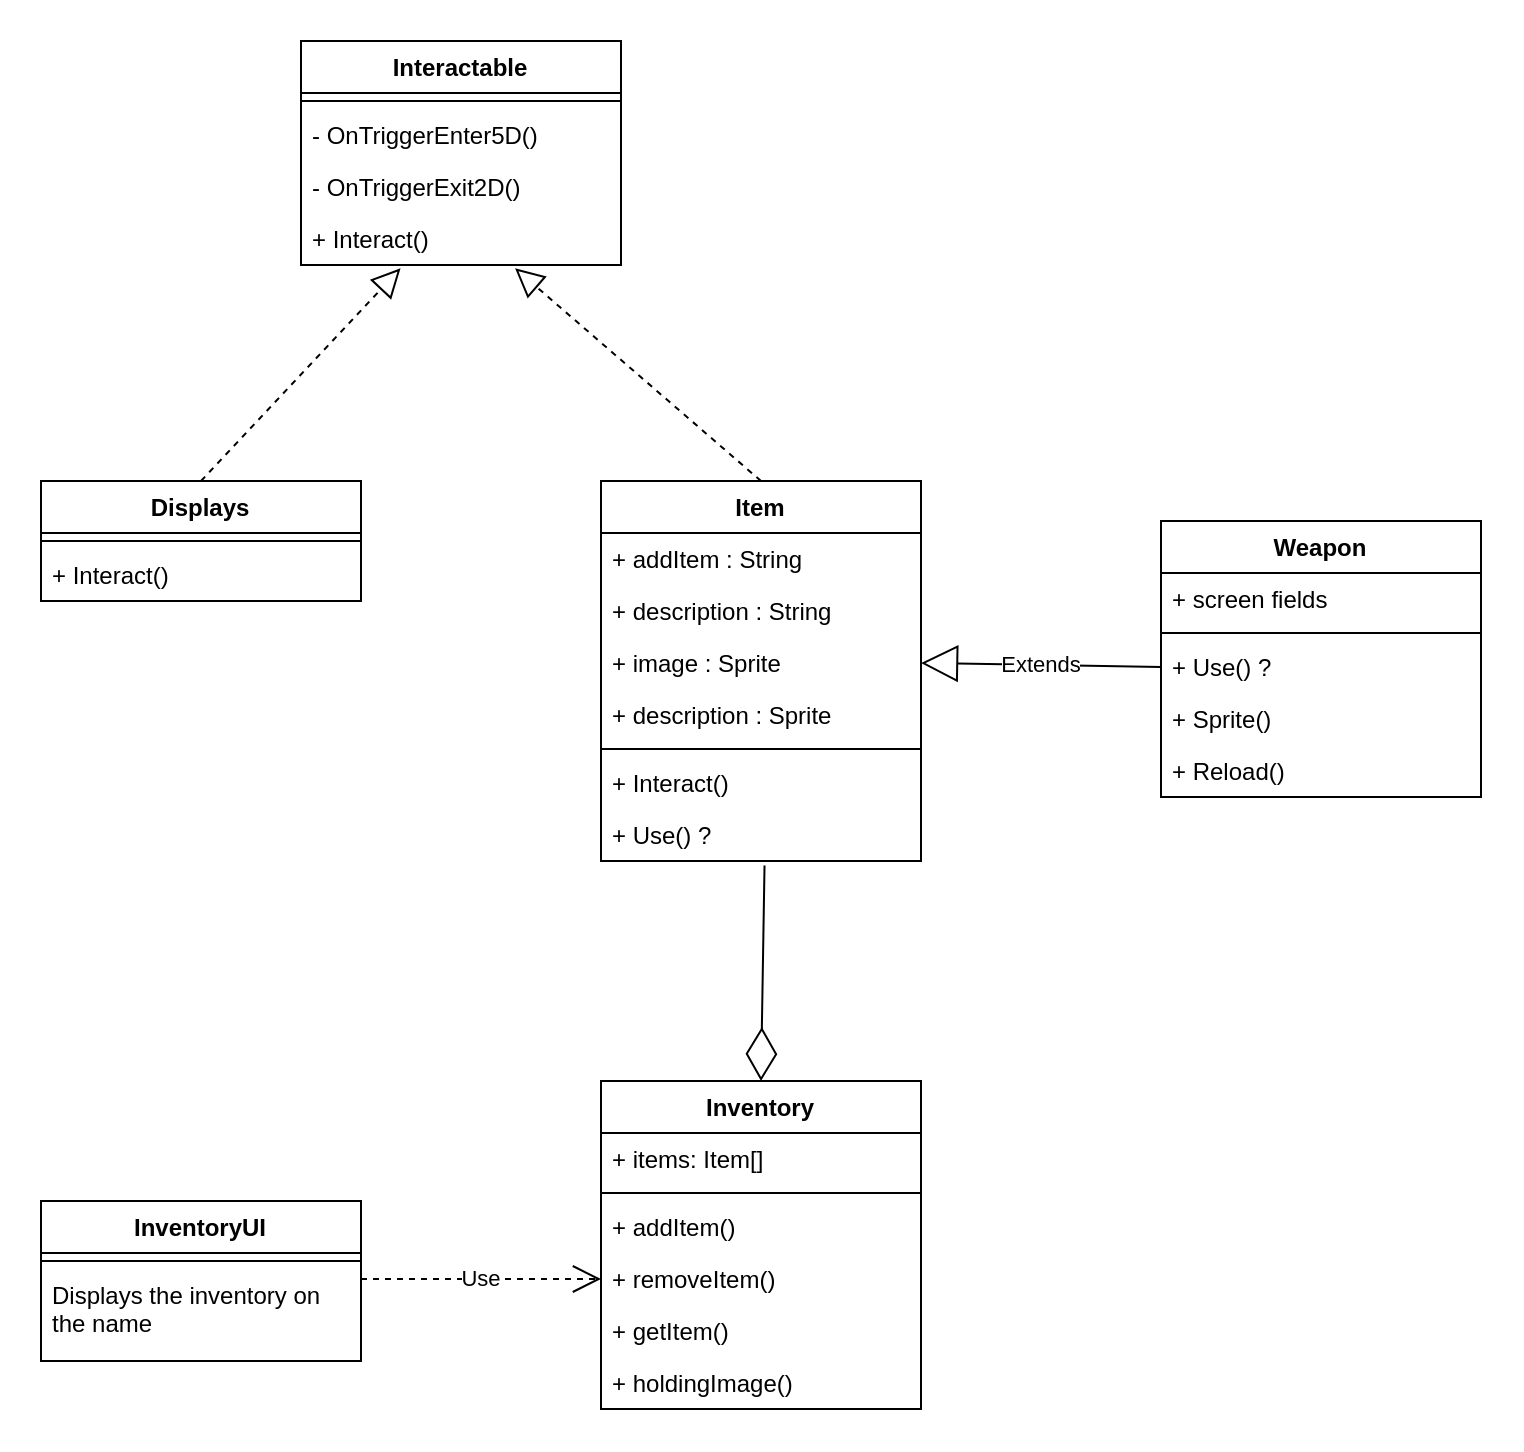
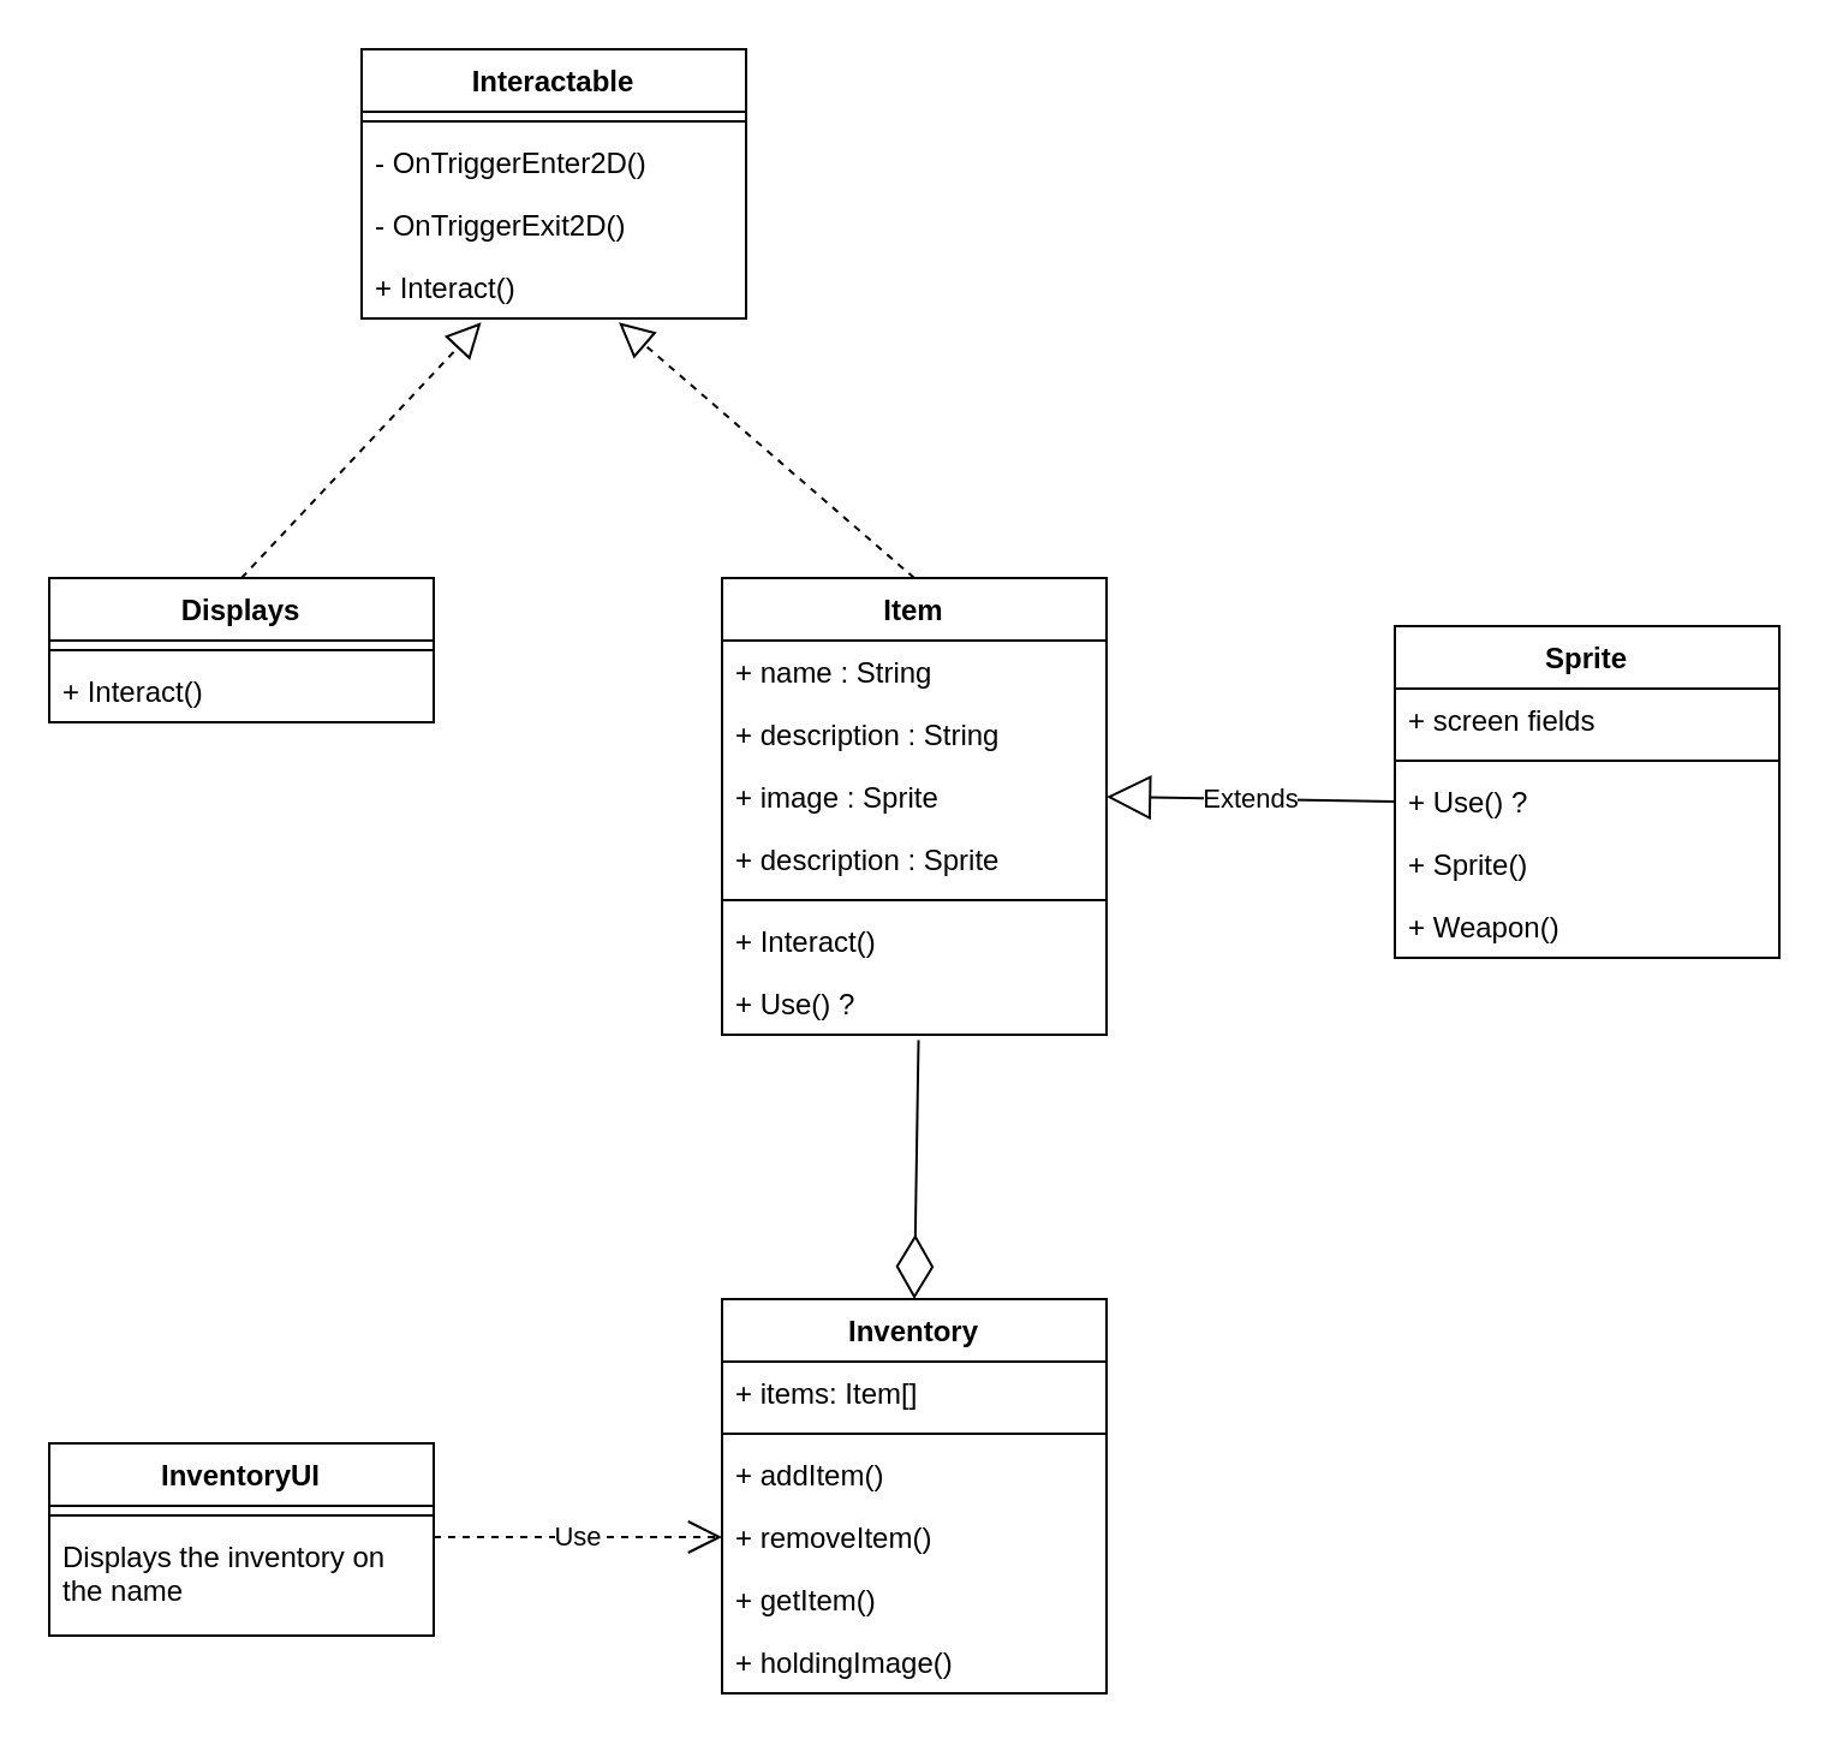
  <mxCell id="0" />
  <mxCell id="1" parent="0" />
  <mxCell id="2" value="" style="endArrow=block;dashed=1;endFill=0;endSize=12;html=1;entryX=0.669;entryY=1.064;entryDx=0;entryDy=0;exitX=0.5;exitY=0;exitDx=0;exitDy=0;entryPerimeter=0;" edge="1" parent="1" source="12" target="11"><mxGeometry width="160" relative="1" as="geometry"><mxPoint x="200" y="240" as="sourcePoint" /><mxPoint x="300" y="210" as="targetPoint" /></mxGeometry></mxCell>
  <mxCell id="3" value="" style="endArrow=block;dashed=1;endFill=0;endSize=12;html=1;exitX=0.5;exitY=0;exitDx=0;exitDy=0;entryX=0.311;entryY=1.064;entryDx=0;entryDy=0;entryPerimeter=0;" edge="1" parent="1" source="4" target="11"><mxGeometry width="160" relative="1" as="geometry"><mxPoint x="10" y="180" as="sourcePoint" /><mxPoint x="100" y="154" as="targetPoint" /></mxGeometry></mxCell>
  <mxCell id="4" value="Displays" style="swimlane;fontStyle=1;align=center;verticalAlign=top;childLayout=stackLayout;horizontal=1;startSize=26;horizontalStack=0;resizeParent=1;resizeParentMax=0;resizeLast=0;collapsible=1;marginBottom=0;" vertex="1" parent="1"><mxGeometry x="20" y="240" width="160" height="60" as="geometry" /></mxCell>
  <mxCell id="5" value="" style="line;strokeWidth=1;fillColor=none;align=left;verticalAlign=middle;spacingTop=-1;spacingLeft=3;spacingRight=3;rotatable=0;labelPosition=right;points=[];portConstraint=eastwest;" vertex="1" parent="4"><mxGeometry y="26" width="160" height="8" as="geometry" /></mxCell>
  <mxCell id="6" value="+ Interact()" style="text;strokeColor=none;fillColor=none;align=left;verticalAlign=top;spacingLeft=4;spacingRight=4;overflow=hidden;rotatable=0;points=[[0,0.5],[1,0.5]];portConstraint=eastwest;" vertex="1" parent="4"><mxGeometry y="34" width="160" height="26" as="geometry" /></mxCell>
  <mxCell id="7" value="Interactable" style="swimlane;fontStyle=1;align=center;verticalAlign=top;childLayout=stackLayout;horizontal=1;startSize=26;horizontalStack=0;resizeParent=1;resizeParentMax=0;resizeLast=0;collapsible=1;marginBottom=0;" vertex="1" parent="1"><mxGeometry x="150" y="20" width="160" height="112" as="geometry" /></mxCell>
  <mxCell id="8" value="" style="line;strokeWidth=1;fillColor=none;align=left;verticalAlign=middle;spacingTop=-1;spacingLeft=3;spacingRight=3;rotatable=0;labelPosition=right;points=[];portConstraint=eastwest;" vertex="1" parent="7"><mxGeometry y="26" width="160" height="8" as="geometry" /></mxCell>
- <mxCell id="9" value="- OnTriggerEnter5D()" style="text;strokeColor=none;fillColor=none;align=left;verticalAlign=top;spacingLeft=4;spacingRight=4;overflow=hidden;rotatable=0;points=[[0,0.5],[1,0.5]];portConstraint=eastwest;" vertex="1" parent="7"><mxGeometry y="34" width="160" height="26" as="geometry" /></mxCell>
+ <mxCell id="9" value="- OnTriggerEnter2D()" style="text;strokeColor=none;fillColor=none;align=left;verticalAlign=top;spacingLeft=4;spacingRight=4;overflow=hidden;rotatable=0;points=[[0,0.5],[1,0.5]];portConstraint=eastwest;" vertex="1" parent="7"><mxGeometry y="34" width="160" height="26" as="geometry" /></mxCell>
  <mxCell id="10" value="- OnTriggerExit2D()" style="text;strokeColor=none;fillColor=none;align=left;verticalAlign=top;spacingLeft=4;spacingRight=4;overflow=hidden;rotatable=0;points=[[0,0.5],[1,0.5]];portConstraint=eastwest;" vertex="1" parent="7"><mxGeometry y="60" width="160" height="26" as="geometry" /></mxCell>
  <mxCell id="11" value="+ Interact()" style="text;strokeColor=none;fillColor=none;align=left;verticalAlign=top;spacingLeft=4;spacingRight=4;overflow=hidden;rotatable=0;points=[[0,0.5],[1,0.5]];portConstraint=eastwest;" vertex="1" parent="7"><mxGeometry y="86" width="160" height="26" as="geometry" /></mxCell>
  <mxCell id="12" value="Item" style="swimlane;fontStyle=1;align=center;verticalAlign=top;childLayout=stackLayout;horizontal=1;startSize=26;horizontalStack=0;resizeParent=1;resizeParentMax=0;resizeLast=0;collapsible=1;marginBottom=0;" vertex="1" parent="1"><mxGeometry x="300" y="240" width="160" height="190" as="geometry" /></mxCell>
- <mxCell id="13" value="+ addItem : String" style="text;strokeColor=none;fillColor=none;align=left;verticalAlign=top;spacingLeft=4;spacingRight=4;overflow=hidden;rotatable=0;points=[[0,0.5],[1,0.5]];portConstraint=eastwest;" vertex="1" parent="12"><mxGeometry y="26" width="160" height="26" as="geometry" /></mxCell>
+ <mxCell id="13" value="+ name : String" style="text;strokeColor=none;fillColor=none;align=left;verticalAlign=top;spacingLeft=4;spacingRight=4;overflow=hidden;rotatable=0;points=[[0,0.5],[1,0.5]];portConstraint=eastwest;" vertex="1" parent="12"><mxGeometry y="26" width="160" height="26" as="geometry" /></mxCell>
  <mxCell id="14" value="+ description : String" style="text;strokeColor=none;fillColor=none;align=left;verticalAlign=top;spacingLeft=4;spacingRight=4;overflow=hidden;rotatable=0;points=[[0,0.5],[1,0.5]];portConstraint=eastwest;" vertex="1" parent="12"><mxGeometry y="52" width="160" height="26" as="geometry" /></mxCell>
  <mxCell id="15" value="+ image : Sprite" style="text;strokeColor=none;fillColor=none;align=left;verticalAlign=top;spacingLeft=4;spacingRight=4;overflow=hidden;rotatable=0;points=[[0,0.5],[1,0.5]];portConstraint=eastwest;" vertex="1" parent="12"><mxGeometry y="78" width="160" height="26" as="geometry" /></mxCell>
  <mxCell id="16" value="+ description : Sprite" style="text;strokeColor=none;fillColor=none;align=left;verticalAlign=top;spacingLeft=4;spacingRight=4;overflow=hidden;rotatable=0;points=[[0,0.5],[1,0.5]];portConstraint=eastwest;" vertex="1" parent="12"><mxGeometry y="104" width="160" height="26" as="geometry" /></mxCell>
  <mxCell id="17" value="" style="line;strokeWidth=1;fillColor=none;align=left;verticalAlign=middle;spacingTop=-1;spacingLeft=3;spacingRight=3;rotatable=0;labelPosition=right;points=[];portConstraint=eastwest;" vertex="1" parent="12"><mxGeometry y="130" width="160" height="8" as="geometry" /></mxCell>
  <mxCell id="18" value="+ Interact()" style="text;strokeColor=none;fillColor=none;align=left;verticalAlign=top;spacingLeft=4;spacingRight=4;overflow=hidden;rotatable=0;points=[[0,0.5],[1,0.5]];portConstraint=eastwest;" vertex="1" parent="12"><mxGeometry y="138" width="160" height="26" as="geometry" /></mxCell>
  <mxCell id="19" value="+ Use() ?" style="text;strokeColor=none;fillColor=none;align=left;verticalAlign=top;spacingLeft=4;spacingRight=4;overflow=hidden;rotatable=0;points=[[0,0.5],[1,0.5]];portConstraint=eastwest;" vertex="1" parent="12"><mxGeometry y="164" width="160" height="26" as="geometry" /></mxCell>
  <mxCell id="20" value="Extends" style="endArrow=block;endSize=16;endFill=0;html=1;entryX=1;entryY=0.5;entryDx=0;entryDy=0;exitX=0;exitY=0.5;exitDx=0;exitDy=0;" edge="1" parent="1" source="24" target="15"><mxGeometry width="160" relative="1" as="geometry"><mxPoint x="550" y="190" as="sourcePoint" /><mxPoint x="710" y="190" as="targetPoint" /></mxGeometry></mxCell>
- <mxCell id="21" value="Weapon" style="swimlane;fontStyle=1;align=center;verticalAlign=top;childLayout=stackLayout;horizontal=1;startSize=26;horizontalStack=0;resizeParent=1;resizeParentMax=0;resizeLast=0;collapsible=1;marginBottom=0;" vertex="1" parent="1"><mxGeometry x="580" y="260" width="160" height="138" as="geometry" /></mxCell>
+ <mxCell id="21" value="Sprite" style="swimlane;fontStyle=1;align=center;verticalAlign=top;childLayout=stackLayout;horizontal=1;startSize=26;horizontalStack=0;resizeParent=1;resizeParentMax=0;resizeLast=0;collapsible=1;marginBottom=0;" vertex="1" parent="1"><mxGeometry x="580" y="260" width="160" height="138" as="geometry" /></mxCell>
  <mxCell id="22" value="+ screen fields" style="text;strokeColor=none;fillColor=none;align=left;verticalAlign=top;spacingLeft=4;spacingRight=4;overflow=hidden;rotatable=0;points=[[0,0.5],[1,0.5]];portConstraint=eastwest;" vertex="1" parent="21"><mxGeometry y="26" width="160" height="26" as="geometry" /></mxCell>
  <mxCell id="23" value="" style="line;strokeWidth=1;fillColor=none;align=left;verticalAlign=middle;spacingTop=-1;spacingLeft=3;spacingRight=3;rotatable=0;labelPosition=right;points=[];portConstraint=eastwest;" vertex="1" parent="21"><mxGeometry y="52" width="160" height="8" as="geometry" /></mxCell>
  <mxCell id="24" value="+ Use() ?" style="text;strokeColor=none;fillColor=none;align=left;verticalAlign=top;spacingLeft=4;spacingRight=4;overflow=hidden;rotatable=0;points=[[0,0.5],[1,0.5]];portConstraint=eastwest;" vertex="1" parent="21"><mxGeometry y="60" width="160" height="26" as="geometry" /></mxCell>
  <mxCell id="25" value="+ Sprite()" style="text;strokeColor=none;fillColor=none;align=left;verticalAlign=top;spacingLeft=4;spacingRight=4;overflow=hidden;rotatable=0;points=[[0,0.5],[1,0.5]];portConstraint=eastwest;" vertex="1" parent="21"><mxGeometry y="86" width="160" height="26" as="geometry" /></mxCell>
- <mxCell id="26" value="+ Reload()" style="text;strokeColor=none;fillColor=none;align=left;verticalAlign=top;spacingLeft=4;spacingRight=4;overflow=hidden;rotatable=0;points=[[0,0.5],[1,0.5]];portConstraint=eastwest;" vertex="1" parent="21"><mxGeometry y="112" width="160" height="26" as="geometry" /></mxCell>
+ <mxCell id="26" value="+ Weapon()" style="text;strokeColor=none;fillColor=none;align=left;verticalAlign=top;spacingLeft=4;spacingRight=4;overflow=hidden;rotatable=0;points=[[0,0.5],[1,0.5]];portConstraint=eastwest;" vertex="1" parent="21"><mxGeometry y="112" width="160" height="26" as="geometry" /></mxCell>
  <mxCell id="27" value="" style="endArrow=diamondThin;endFill=0;endSize=24;html=1;exitX=0.511;exitY=1.088;exitDx=0;exitDy=0;exitPerimeter=0;entryX=0.5;entryY=0;entryDx=0;entryDy=0;" edge="1" parent="1" source="19" target="28"><mxGeometry width="160" relative="1" as="geometry"><mxPoint x="370" y="480" as="sourcePoint" /><mxPoint x="530" y="480" as="targetPoint" /></mxGeometry></mxCell>
  <mxCell id="28" value="Inventory" style="swimlane;fontStyle=1;align=center;verticalAlign=top;childLayout=stackLayout;horizontal=1;startSize=26;horizontalStack=0;resizeParent=1;resizeParentMax=0;resizeLast=0;collapsible=1;marginBottom=0;" vertex="1" parent="1"><mxGeometry x="300" y="540" width="160" height="164" as="geometry" /></mxCell>
  <mxCell id="29" value="+ items: Item[]" style="text;strokeColor=none;fillColor=none;align=left;verticalAlign=top;spacingLeft=4;spacingRight=4;overflow=hidden;rotatable=0;points=[[0,0.5],[1,0.5]];portConstraint=eastwest;" vertex="1" parent="28"><mxGeometry y="26" width="160" height="26" as="geometry" /></mxCell>
  <mxCell id="30" value="" style="line;strokeWidth=1;fillColor=none;align=left;verticalAlign=middle;spacingTop=-1;spacingLeft=3;spacingRight=3;rotatable=0;labelPosition=right;points=[];portConstraint=eastwest;" vertex="1" parent="28"><mxGeometry y="52" width="160" height="8" as="geometry" /></mxCell>
  <mxCell id="31" value="+ addItem()" style="text;strokeColor=none;fillColor=none;align=left;verticalAlign=top;spacingLeft=4;spacingRight=4;overflow=hidden;rotatable=0;points=[[0,0.5],[1,0.5]];portConstraint=eastwest;" vertex="1" parent="28"><mxGeometry y="60" width="160" height="26" as="geometry" /></mxCell>
  <mxCell id="32" value="+ removeItem()" style="text;strokeColor=none;fillColor=none;align=left;verticalAlign=top;spacingLeft=4;spacingRight=4;overflow=hidden;rotatable=0;points=[[0,0.5],[1,0.5]];portConstraint=eastwest;" vertex="1" parent="28"><mxGeometry y="86" width="160" height="26" as="geometry" /></mxCell>
  <mxCell id="33" value="+ getItem()" style="text;strokeColor=none;fillColor=none;align=left;verticalAlign=top;spacingLeft=4;spacingRight=4;overflow=hidden;rotatable=0;points=[[0,0.5],[1,0.5]];portConstraint=eastwest;" vertex="1" parent="28"><mxGeometry y="112" width="160" height="26" as="geometry" /></mxCell>
  <mxCell id="34" value="+ holdingImage()" style="text;strokeColor=none;fillColor=none;align=left;verticalAlign=top;spacingLeft=4;spacingRight=4;overflow=hidden;rotatable=0;points=[[0,0.5],[1,0.5]];portConstraint=eastwest;" vertex="1" parent="28"><mxGeometry y="138" width="160" height="26" as="geometry" /></mxCell>
  <mxCell id="35" value="Use" style="endArrow=open;endSize=12;dashed=1;html=1;exitX=1;exitY=0.5;exitDx=0;exitDy=0;entryX=0;entryY=0.5;entryDx=0;entryDy=0;" edge="1" parent="1" target="32"><mxGeometry width="160" relative="1" as="geometry"><mxPoint x="180" y="639" as="sourcePoint" /><mxPoint x="240" y="480" as="targetPoint" /></mxGeometry></mxCell>
  <mxCell id="36" value="InventoryUI" style="swimlane;fontStyle=1;align=center;verticalAlign=top;childLayout=stackLayout;horizontal=1;startSize=26;horizontalStack=0;resizeParent=1;resizeParentMax=0;resizeLast=0;collapsible=1;marginBottom=0;" vertex="1" parent="1"><mxGeometry x="20" y="600" width="160" height="80" as="geometry" /></mxCell>
  <mxCell id="37" value="" style="line;strokeWidth=1;fillColor=none;align=left;verticalAlign=middle;spacingTop=-1;spacingLeft=3;spacingRight=3;rotatable=0;labelPosition=right;points=[];portConstraint=eastwest;" vertex="1" parent="36"><mxGeometry y="26" width="160" height="8" as="geometry" /></mxCell>
  <mxCell id="38" value="Displays the inventory on the name" style="text;strokeColor=none;fillColor=none;align=left;verticalAlign=top;spacingLeft=4;spacingRight=4;overflow=hidden;rotatable=0;points=[[0,0.5],[1,0.5]];portConstraint=eastwest;whiteSpace=wrap;" vertex="1" parent="36"><mxGeometry y="34" width="160" height="46" as="geometry" /></mxCell>
